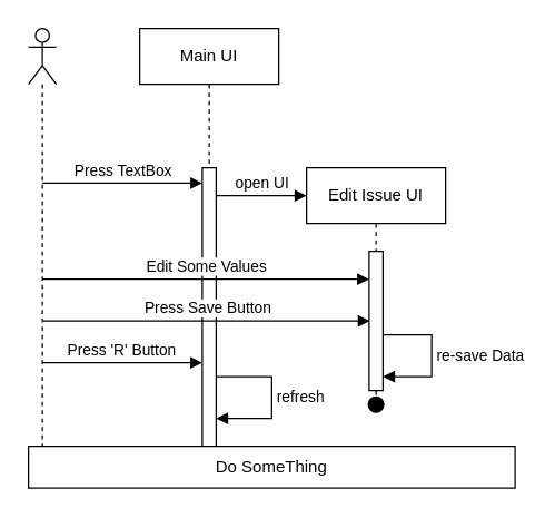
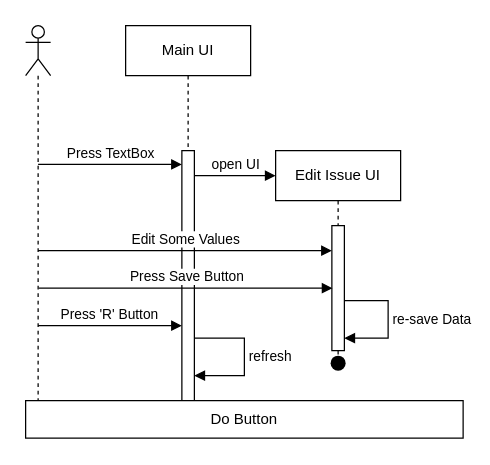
  <mxCell id="0" />
  <mxCell id="1" parent="0" />
  <mxCell id="2" value="" style="shape=umlLifeline;perimeter=lifelinePerimeter;whiteSpace=wrap;html=1;container=1;dropTarget=0;collapsible=0;recursiveResize=0;outlineConnect=0;portConstraint=eastwest;newEdgeStyle={&quot;curved&quot;:0,&quot;rounded&quot;:0};participant=umlActor;" parent="1" vertex="1"><mxGeometry x="20" y="20" width="20" height="300" as="geometry" /></mxCell>
  <mxCell id="3" value="Main UI" style="shape=umlLifeline;perimeter=lifelinePerimeter;whiteSpace=wrap;html=1;container=1;dropTarget=0;collapsible=0;recursiveResize=0;outlineConnect=0;portConstraint=eastwest;newEdgeStyle={&quot;curved&quot;:0,&quot;rounded&quot;:0};" parent="1" vertex="1"><mxGeometry x="100" y="20" width="100" height="300" as="geometry" /></mxCell>
  <mxCell id="4" value="" style="html=1;points=[[0,0,0,0,5],[0,1,0,0,-5],[1,0,0,0,5],[1,1,0,0,-5]];perimeter=orthogonalPerimeter;outlineConnect=0;targetShapes=umlLifeline;portConstraint=eastwest;newEdgeStyle={&quot;curved&quot;:0,&quot;rounded&quot;:0};" parent="3" vertex="1"><mxGeometry x="45" y="100" width="10" height="200" as="geometry" /></mxCell>
  <mxCell id="5" value="refresh" style="html=1;align=left;spacingLeft=2;endArrow=block;rounded=0;edgeStyle=orthogonalEdgeStyle;curved=0;rounded=0;" parent="3" source="4" target="4" edge="1"><mxGeometry relative="1" as="geometry"><mxPoint x="60" y="250" as="sourcePoint" /><Array as="points"><mxPoint x="95" y="250" /><mxPoint x="95" y="280" /></Array><mxPoint x="60" y="280" as="targetPoint" /></mxGeometry></mxCell>
  <mxCell id="6" value="Press TextBox" style="html=1;verticalAlign=bottom;endArrow=block;curved=0;rounded=0;" parent="1" target="4" edge="1"><mxGeometry width="80" relative="1" as="geometry"><mxPoint x="30" y="131" as="sourcePoint" /><mxPoint x="120" y="131" as="targetPoint" /></mxGeometry></mxCell>
  <mxCell id="7" value="Edit Issue UI" style="shape=umlLifeline;perimeter=lifelinePerimeter;whiteSpace=wrap;html=1;container=1;dropTarget=0;collapsible=0;recursiveResize=0;outlineConnect=0;portConstraint=eastwest;newEdgeStyle={&quot;curved&quot;:0,&quot;rounded&quot;:0};" parent="1" vertex="1"><mxGeometry x="220" y="120" width="100" height="170" as="geometry" /></mxCell>
  <mxCell id="8" value="" style="html=1;points=[[0,0,0,0,5],[0,1,0,0,-5],[1,0,0,0,5],[1,1,0,0,-5]];perimeter=orthogonalPerimeter;outlineConnect=0;targetShapes=umlLifeline;portConstraint=eastwest;newEdgeStyle={&quot;curved&quot;:0,&quot;rounded&quot;:0};" parent="7" vertex="1"><mxGeometry x="45" y="60" width="10" height="100" as="geometry" /></mxCell>
  <mxCell id="9" value="re-save Data" style="html=1;align=left;spacingLeft=2;endArrow=block;rounded=0;edgeStyle=orthogonalEdgeStyle;curved=0;rounded=0;" parent="7" source="8" target="8" edge="1"><mxGeometry relative="1" as="geometry"><mxPoint x="60" y="120" as="sourcePoint" /><Array as="points"><mxPoint x="90" y="120" /><mxPoint x="90" y="150" /></Array><mxPoint x="65" y="150" as="targetPoint" /></mxGeometry></mxCell>
  <mxCell id="10" value="open UI" style="html=1;verticalAlign=bottom;endArrow=block;curved=0;rounded=0;" parent="1" source="4" edge="1"><mxGeometry width="80" relative="1" as="geometry"><mxPoint x="160" y="140" as="sourcePoint" /><mxPoint x="220" y="140" as="targetPoint" /></mxGeometry></mxCell>
  <mxCell id="11" value="Edit Some Values" style="html=1;verticalAlign=bottom;endArrow=block;curved=0;rounded=0;" parent="1" target="8" edge="1"><mxGeometry width="80" relative="1" as="geometry"><mxPoint x="30" y="200" as="sourcePoint" /><mxPoint x="145" y="200" as="targetPoint" /></mxGeometry></mxCell>
  <mxCell id="12" value="Press Save Button" style="html=1;verticalAlign=bottom;endArrow=block;curved=0;rounded=0;" parent="1" edge="1"><mxGeometry width="80" relative="1" as="geometry"><mxPoint x="30.5" y="230" as="sourcePoint" /><mxPoint x="265.5" y="230" as="targetPoint" /></mxGeometry></mxCell>
  <mxCell id="13" value="Press 'R' Button" style="html=1;verticalAlign=bottom;endArrow=block;curved=0;rounded=0;" parent="1" edge="1"><mxGeometry width="80" relative="1" as="geometry"><mxPoint x="30.024" y="260" as="sourcePoint" /><mxPoint x="145" y="260" as="targetPoint" /></mxGeometry></mxCell>
  <mxCell id="14" value="" style="ellipse;html=1;shape=endState;fillColor=#000000;strokeColor=none;" parent="1" vertex="1"><mxGeometry x="260" y="280" width="20" height="20" as="geometry" /></mxCell>
- <mxCell id="15" value="Do SomeThing" style="rounded=0;whiteSpace=wrap;html=1;" vertex="1" parent="1"><mxGeometry x="20" y="320" width="350" height="30" as="geometry" /></mxCell>
+ <mxCell id="15" value="Do Button" style="rounded=0;whiteSpace=wrap;html=1;" vertex="1" parent="1"><mxGeometry x="20" y="320" width="350" height="30" as="geometry" /></mxCell>
